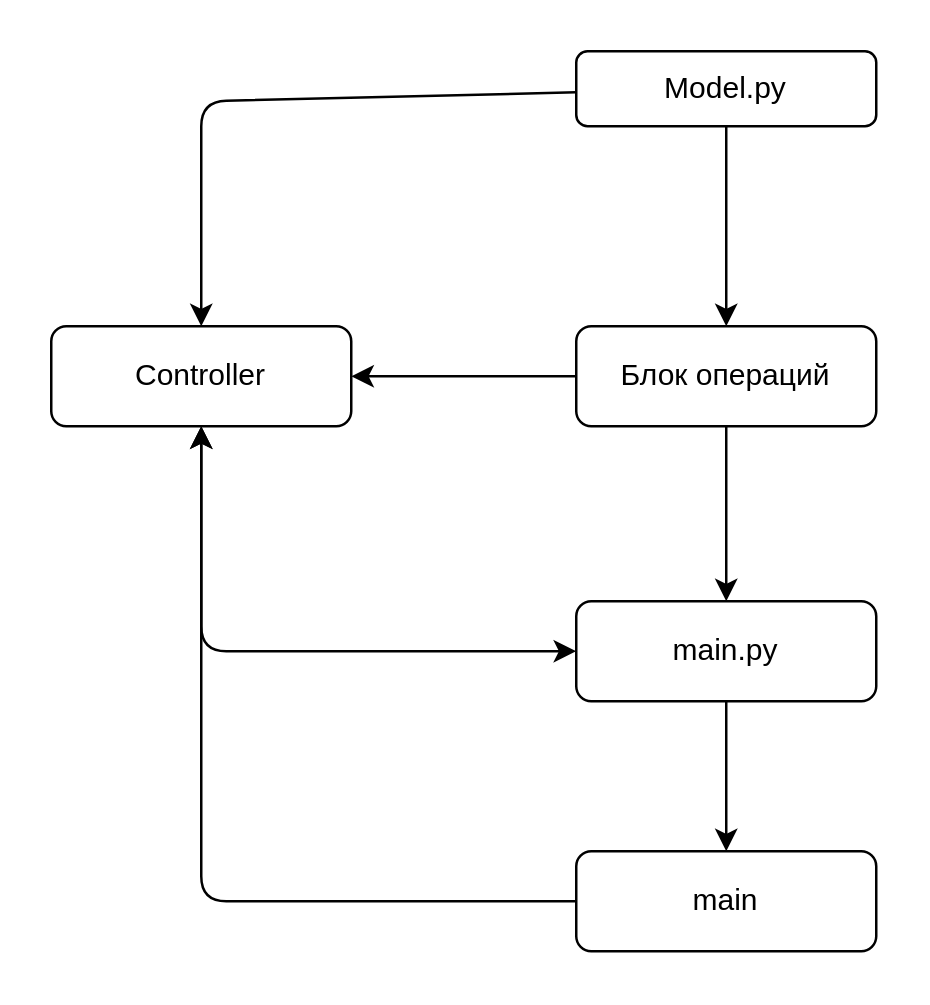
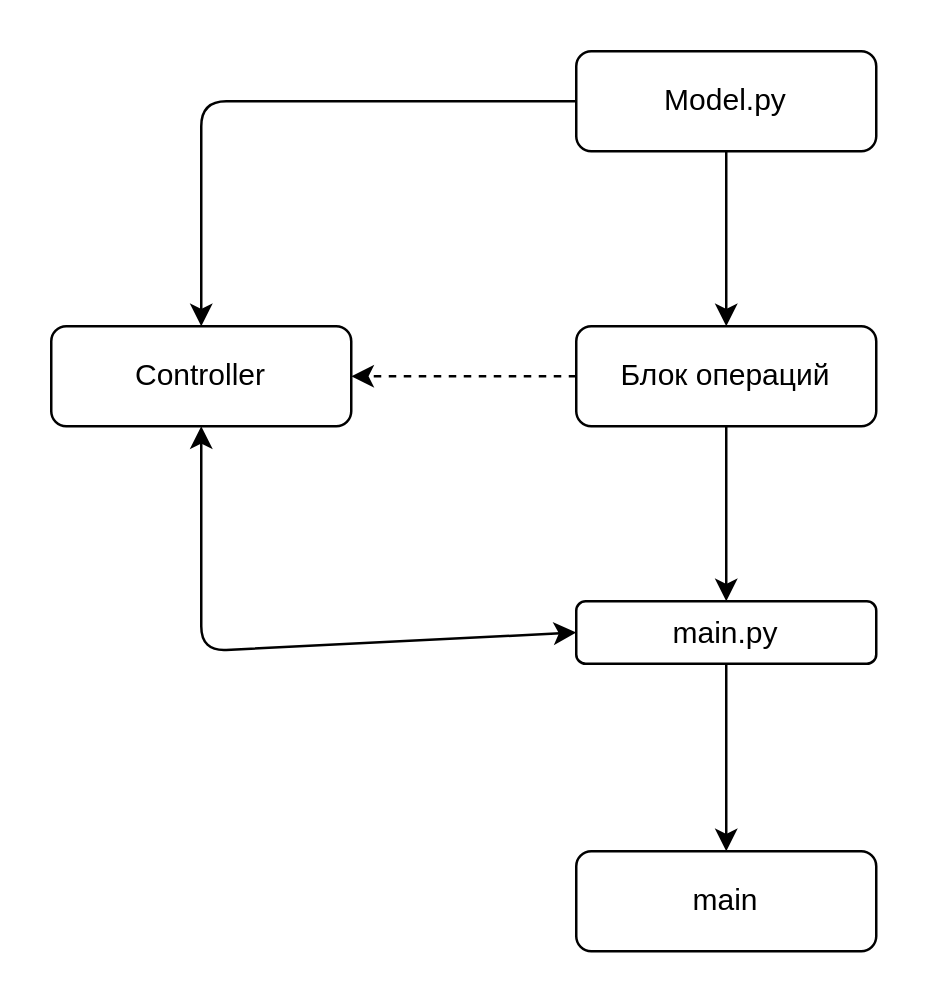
  <mxCell id="0" />
  <mxCell id="1" parent="0" />
  <mxCell id="2" value="" style="edgeStyle=none;html=1;" parent="1" source="4" target="7" edge="1"><mxGeometry relative="1" as="geometry" /></mxCell>
  <mxCell id="3" style="edgeStyle=none;html=1;entryX=0.5;entryY=0;entryDx=0;entryDy=0;" parent="1" source="4" target="12" edge="1"><mxGeometry relative="1" as="geometry"><Array as="points"><mxPoint x="80" y="40" /></Array></mxGeometry></mxCell>
- <mxCell id="4" value="Model.py" style="rounded=1;whiteSpace=wrap;html=1;" parent="1" vertex="1"><mxGeometry x="230" y="20" width="120" height="30" as="geometry" /></mxCell>
+ <mxCell id="4" value="Model.py" style="rounded=1;whiteSpace=wrap;html=1;" parent="1" vertex="1"><mxGeometry x="230" y="20" width="120" height="40" as="geometry" /></mxCell>
  <mxCell id="5" value="" style="edgeStyle=none;html=1;" parent="1" source="7" target="11" edge="1"><mxGeometry relative="1" as="geometry" /></mxCell>
- <mxCell id="6" style="edgeStyle=none;html=1;entryX=1;entryY=0.5;entryDx=0;entryDy=0;" parent="1" source="7" target="12" edge="1"><mxGeometry relative="1" as="geometry" /></mxCell>
+ <mxCell id="6" style="edgeStyle=none;html=1;entryX=1;entryY=0.5;entryDx=0;entryDy=0;dashed=1;" parent="1" source="7" target="12" edge="1"><mxGeometry relative="1" as="geometry" /></mxCell>
  <mxCell id="7" value="Блок операций" style="whiteSpace=wrap;html=1;rounded=1;" parent="1" vertex="1"><mxGeometry x="230" y="130" width="120" height="40" as="geometry" /></mxCell>
- <mxCell id="8" value="" style="edgeStyle=none;html=1;" parent="1" source="9" target="12" edge="1"><mxGeometry relative="1" as="geometry"><Array as="points"><mxPoint x="80" y="360" /></Array></mxGeometry></mxCell>
  <mxCell id="9" value="main" style="rounded=1;whiteSpace=wrap;html=1;" parent="1" vertex="1"><mxGeometry x="230" y="340" width="120" height="40" as="geometry" /></mxCell>
  <mxCell id="10" style="edgeStyle=none;html=1;entryX=0.5;entryY=0;entryDx=0;entryDy=0;" parent="1" source="11" target="9" edge="1"><mxGeometry relative="1" as="geometry"><Array as="points"><mxPoint x="290" y="310" /><mxPoint x="290" y="340" /></Array></mxGeometry></mxCell>
- <mxCell id="11" value="main.py" style="rounded=1;whiteSpace=wrap;html=1;" parent="1" vertex="1"><mxGeometry x="230" y="240" width="120" height="40" as="geometry" /></mxCell>
+ <mxCell id="11" value="main.py" style="rounded=1;whiteSpace=wrap;html=1;" parent="1" vertex="1"><mxGeometry x="230" y="240" width="120" height="25" as="geometry" /></mxCell>
  <mxCell id="12" value="Controller" style="rounded=1;whiteSpace=wrap;html=1;" parent="1" vertex="1"><mxGeometry x="20" y="130" width="120" height="40" as="geometry" /></mxCell>
  <mxCell id="13" value="" style="endArrow=classic;startArrow=classic;html=1;exitX=0;exitY=0.5;exitDx=0;exitDy=0;entryX=0.5;entryY=1;entryDx=0;entryDy=0;" edge="1" parent="1" source="11" target="12"><mxGeometry width="50" height="50" relative="1" as="geometry"><mxPoint x="310" y="230" as="sourcePoint" /><mxPoint x="360" y="180" as="targetPoint" /><Array as="points"><mxPoint x="80" y="260" /></Array></mxGeometry></mxCell>
